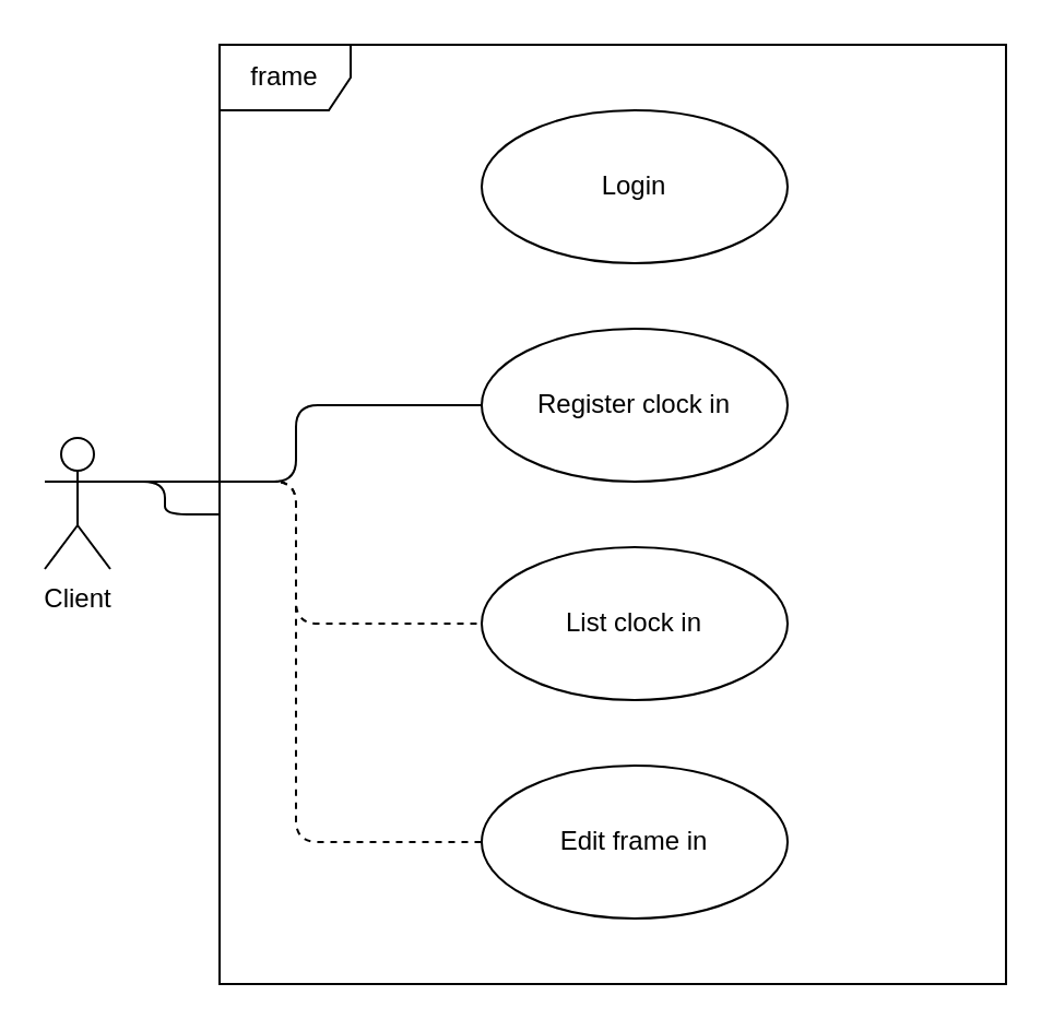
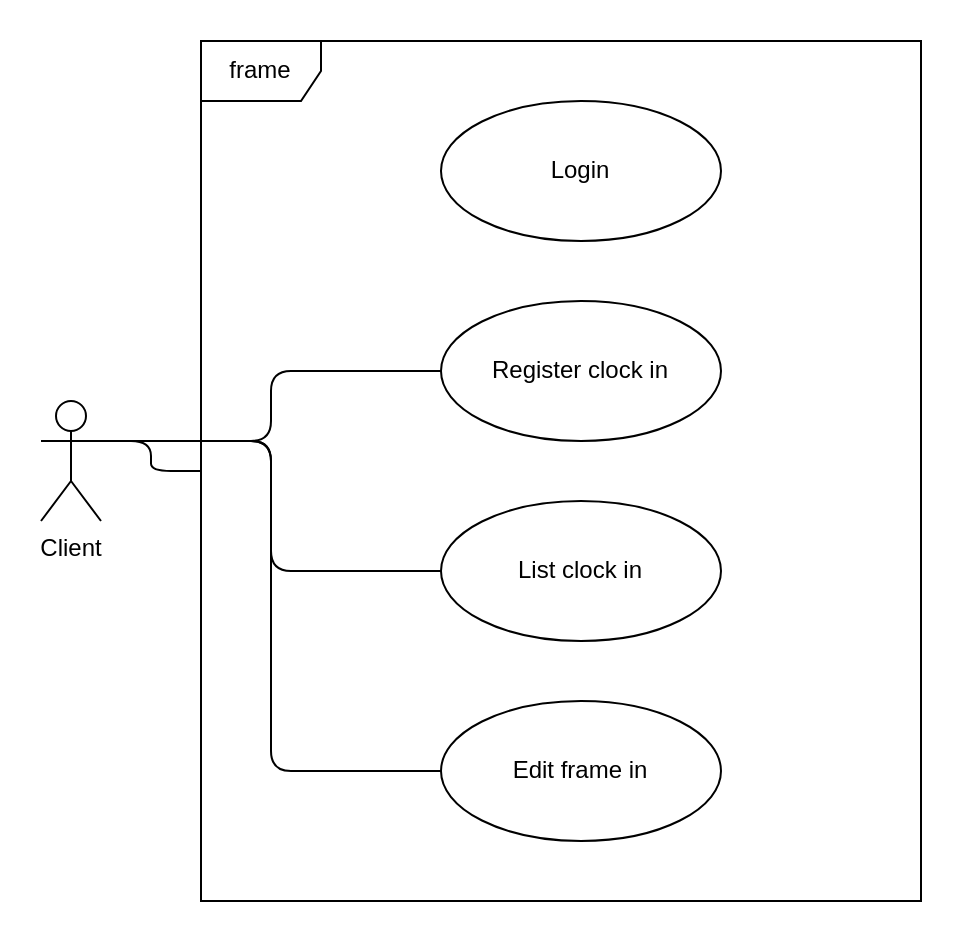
  <mxCell id="0" />
  <mxCell id="1" parent="0" />
  <mxCell id="2" value="frame" style="shape=umlFrame;whiteSpace=wrap;html=1;" vertex="1" parent="1"><mxGeometry x="100" y="20" width="360" height="430" as="geometry" /></mxCell>
  <mxCell id="3" value="Client" style="shape=umlActor;verticalLabelPosition=bottom;verticalAlign=top;html=1;" vertex="1" parent="1"><mxGeometry x="20" y="200" width="30" height="60" as="geometry" /></mxCell>
  <mxCell id="4" value="Login" style="ellipse;whiteSpace=wrap;html=1;" vertex="1" parent="1"><mxGeometry x="220" y="50" width="140" height="70" as="geometry" /></mxCell>
  <mxCell id="5" value="Register clock in" style="ellipse;whiteSpace=wrap;html=1;" vertex="1" parent="1"><mxGeometry x="220" y="150" width="140" height="70" as="geometry" /></mxCell>
  <mxCell id="6" value="List clock in" style="ellipse;whiteSpace=wrap;html=1;" vertex="1" parent="1"><mxGeometry x="220" y="250" width="140" height="70" as="geometry" /></mxCell>
  <mxCell id="7" value="Edit frame in" style="ellipse;whiteSpace=wrap;html=1;" vertex="1" parent="1"><mxGeometry x="220" y="350" width="140" height="70" as="geometry" /></mxCell>
  <mxCell id="8" value="" style="endArrow=none;html=1;edgeStyle=orthogonalEdgeStyle;exitX=1;exitY=0.333;exitDx=0;exitDy=0;exitPerimeter=0;" edge="1" parent="1" source="3" target="2"><mxGeometry relative="1" as="geometry"><mxPoint x="340" y="220" as="sourcePoint" /><mxPoint x="500" y="220" as="targetPoint" /></mxGeometry></mxCell>
  <mxCell id="9" value="" style="endArrow=none;html=1;edgeStyle=orthogonalEdgeStyle;exitX=1;exitY=0.333;exitDx=0;exitDy=0;exitPerimeter=0;entryX=0;entryY=0.5;entryDx=0;entryDy=0;" edge="1" parent="1" source="3" target="5"><mxGeometry relative="1" as="geometry"><mxPoint x="60" y="230" as="sourcePoint" /><mxPoint x="230" y="95" as="targetPoint" /></mxGeometry></mxCell>
- <mxCell id="10" value="" style="endArrow=none;html=1;edgeStyle=orthogonalEdgeStyle;exitX=1;exitY=0.333;exitDx=0;exitDy=0;exitPerimeter=0;entryX=0;entryY=0.5;entryDx=0;entryDy=0;dashed=1;" edge="1" parent="1" source="3" target="6"><mxGeometry relative="1" as="geometry"><mxPoint x="70" y="240" as="sourcePoint" /><mxPoint x="230" y="195" as="targetPoint" /></mxGeometry></mxCell>
- <mxCell id="11" value="" style="endArrow=none;html=1;edgeStyle=orthogonalEdgeStyle;exitX=1;exitY=0.333;exitDx=0;exitDy=0;exitPerimeter=0;entryX=0;entryY=0.5;entryDx=0;entryDy=0;dashed=1;" edge="1" parent="1" source="3" target="7"><mxGeometry relative="1" as="geometry"><mxPoint x="80" y="250" as="sourcePoint" /><mxPoint x="230" y="295" as="targetPoint" /></mxGeometry></mxCell>
+ <mxCell id="10" value="" style="endArrow=none;html=1;edgeStyle=orthogonalEdgeStyle;exitX=1;exitY=0.333;exitDx=0;exitDy=0;exitPerimeter=0;entryX=0;entryY=0.5;entryDx=0;entryDy=0;" edge="1" parent="1" source="3" target="6"><mxGeometry relative="1" as="geometry"><mxPoint x="70" y="240" as="sourcePoint" /><mxPoint x="230" y="195" as="targetPoint" /></mxGeometry></mxCell>
+ <mxCell id="11" value="" style="endArrow=none;html=1;edgeStyle=orthogonalEdgeStyle;exitX=1;exitY=0.333;exitDx=0;exitDy=0;exitPerimeter=0;entryX=0;entryY=0.5;entryDx=0;entryDy=0;" edge="1" parent="1" source="3" target="7"><mxGeometry relative="1" as="geometry"><mxPoint x="80" y="250" as="sourcePoint" /><mxPoint x="230" y="295" as="targetPoint" /></mxGeometry></mxCell>
